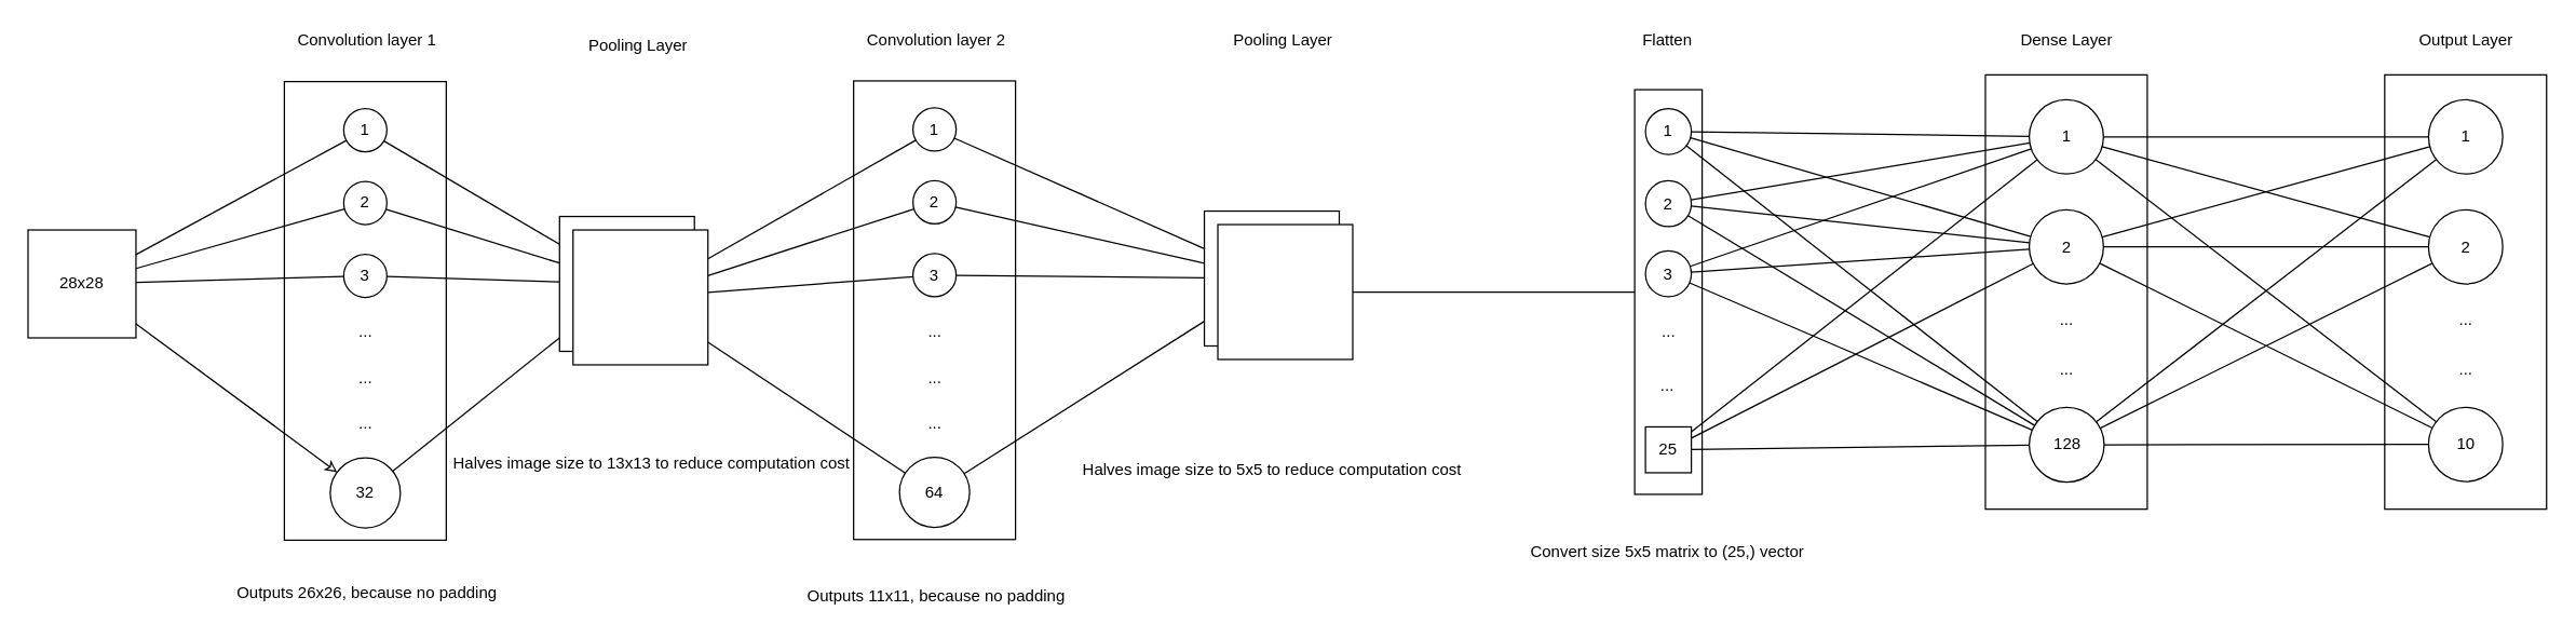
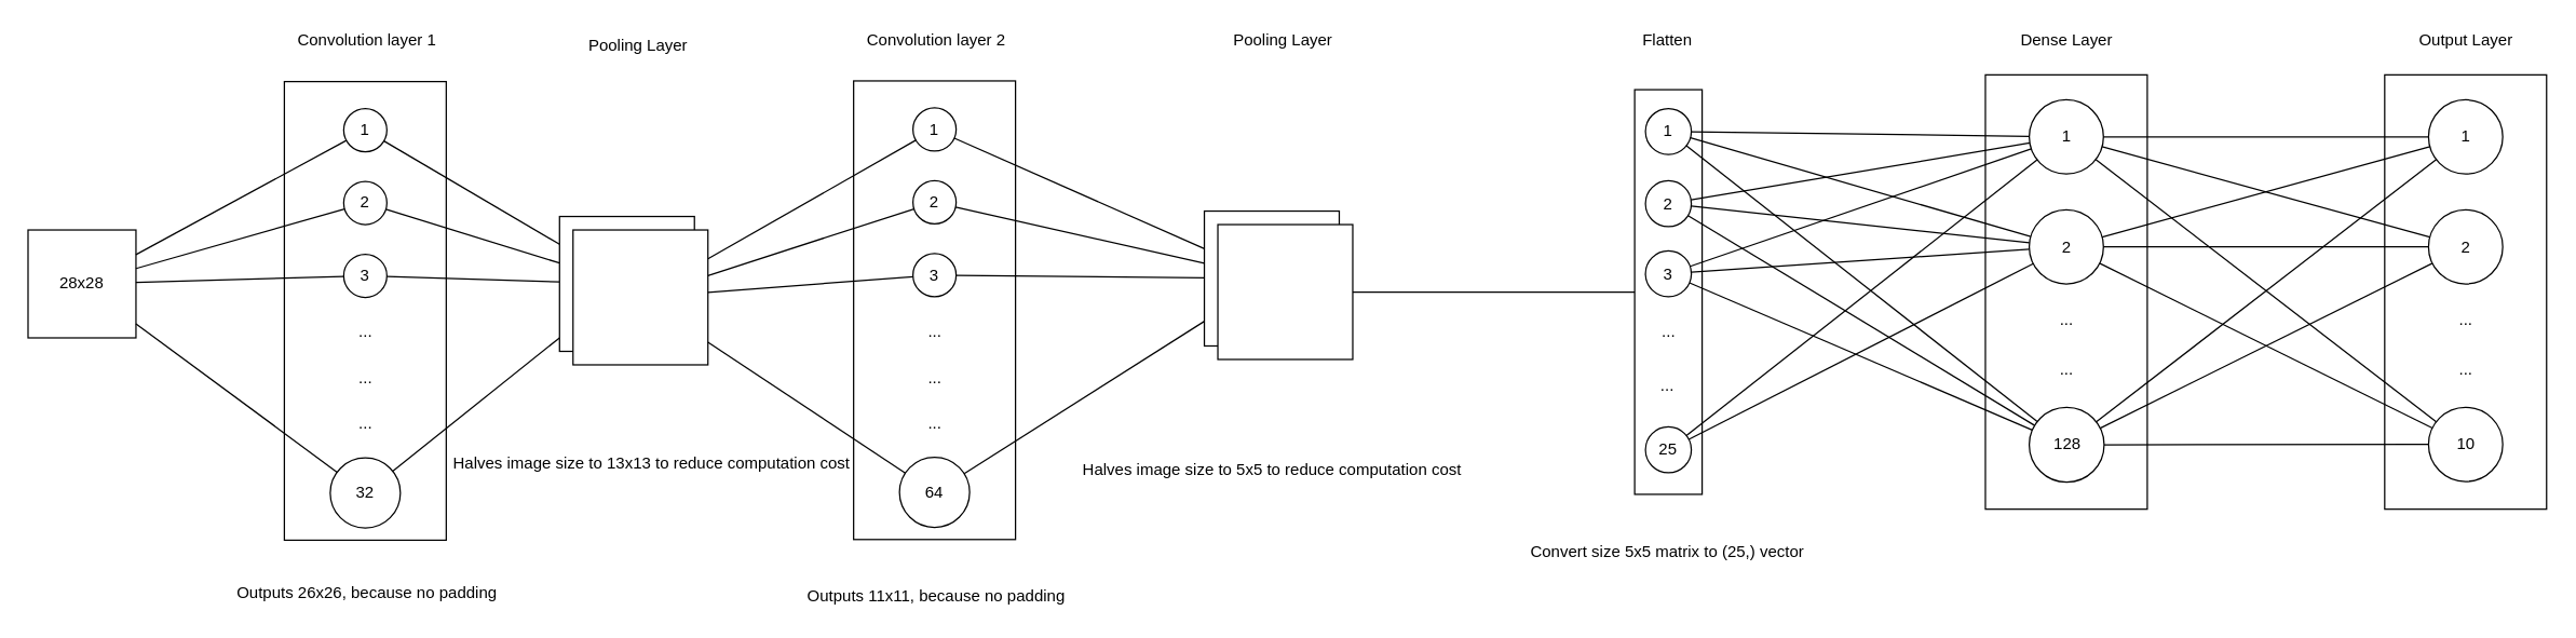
  <mxCell id="0" />
  <mxCell id="1" parent="0" />
  <mxCell id="2" value="28x28" style="whiteSpace=wrap;html=1;aspect=fixed;" parent="1" vertex="1"><mxGeometry x="20" y="170" width="80" height="80" as="geometry" /></mxCell>
  <mxCell id="3" value="" style="rounded=0;whiteSpace=wrap;html=1;" parent="1" vertex="1"><mxGeometry x="210" y="60" width="120" height="340" as="geometry" /></mxCell>
  <mxCell id="4" value="Convolution layer 1" style="text;html=1;align=center;verticalAlign=middle;resizable=0;points=[];autosize=1;" parent="1" vertex="1"><mxGeometry x="215" y="21" width="112" height="18" as="geometry" /></mxCell>
  <mxCell id="5" style="edgeStyle=none;rounded=0;orthogonalLoop=1;jettySize=auto;html=1;endArrow=none;endFill=0;" edge="1" parent="1" source="6" target="20"><mxGeometry relative="1" as="geometry" /></mxCell>
  <mxCell id="6" value="1" style="ellipse;whiteSpace=wrap;html=1;aspect=fixed;" vertex="1" parent="1"><mxGeometry x="254" y="80" width="32" height="32" as="geometry" /></mxCell>
  <mxCell id="7" style="edgeStyle=none;rounded=0;orthogonalLoop=1;jettySize=auto;html=1;endArrow=none;endFill=0;" edge="1" parent="1" source="8" target="20"><mxGeometry relative="1" as="geometry" /></mxCell>
  <mxCell id="8" value="2" style="ellipse;whiteSpace=wrap;html=1;aspect=fixed;" vertex="1" parent="1"><mxGeometry x="254" y="134" width="32" height="32" as="geometry" /></mxCell>
  <mxCell id="9" style="edgeStyle=none;rounded=0;orthogonalLoop=1;jettySize=auto;html=1;endArrow=none;endFill=0;" edge="1" parent="1" source="10" target="20"><mxGeometry relative="1" as="geometry" /></mxCell>
  <mxCell id="10" value="3" style="ellipse;whiteSpace=wrap;html=1;aspect=fixed;" vertex="1" parent="1"><mxGeometry x="254" y="188" width="32" height="32" as="geometry" /></mxCell>
  <mxCell id="11" value="..." style="text;html=1;align=center;verticalAlign=middle;resizable=0;points=[];autosize=1;" vertex="1" parent="1"><mxGeometry x="260" y="237" width="20" height="18" as="geometry" /></mxCell>
  <mxCell id="12" value="..." style="text;html=1;align=center;verticalAlign=middle;resizable=0;points=[];autosize=1;" vertex="1" parent="1"><mxGeometry x="260" y="271" width="20" height="18" as="geometry" /></mxCell>
  <mxCell id="13" value="..." style="text;html=1;align=center;verticalAlign=middle;resizable=0;points=[];autosize=1;" vertex="1" parent="1"><mxGeometry x="260" y="305" width="20" height="18" as="geometry" /></mxCell>
  <mxCell id="14" style="edgeStyle=none;rounded=0;orthogonalLoop=1;jettySize=auto;html=1;endArrow=none;endFill=0;" edge="1" parent="1" source="15" target="20"><mxGeometry relative="1" as="geometry" /></mxCell>
  <mxCell id="15" value="32" style="ellipse;whiteSpace=wrap;html=1;aspect=fixed;" vertex="1" parent="1"><mxGeometry x="244" y="339" width="52" height="52" as="geometry" /></mxCell>
  <mxCell id="16" style="rounded=0;orthogonalLoop=1;jettySize=auto;html=1;endArrow=none;endFill=0;" edge="1" parent="1" source="2" target="6"><mxGeometry relative="1" as="geometry" /></mxCell>
  <mxCell id="17" style="rounded=0;orthogonalLoop=1;jettySize=auto;html=1;endArrow=none;endFill=0;" edge="1" parent="1" source="2" target="8"><mxGeometry relative="1" as="geometry"><mxPoint x="110" y="198.286" as="sourcePoint" /><mxPoint x="265.938" y="113.633" as="targetPoint" /></mxGeometry></mxCell>
  <mxCell id="18" style="rounded=0;orthogonalLoop=1;jettySize=auto;html=1;endArrow=none;endFill=0;" edge="1" parent="1" source="2" target="10"><mxGeometry relative="1" as="geometry"><mxPoint x="120" y="208.286" as="sourcePoint" /><mxPoint x="275.938" y="123.633" as="targetPoint" /></mxGeometry></mxCell>
- <mxCell id="19" style="rounded=0;orthogonalLoop=1;jettySize=auto;html=1;endArrow=classic;endFill=0;" edge="1" parent="1" source="2" target="15"><mxGeometry relative="1" as="geometry"><mxPoint x="110" y="218.857" as="sourcePoint" /><mxPoint x="264.007" y="214.457" as="targetPoint" /></mxGeometry></mxCell>
+ <mxCell id="19" style="rounded=0;orthogonalLoop=1;jettySize=auto;html=1;endArrow=none;endFill=0;" edge="1" parent="1" source="2" target="15"><mxGeometry relative="1" as="geometry"><mxPoint x="110" y="218.857" as="sourcePoint" /><mxPoint x="264.007" y="214.457" as="targetPoint" /></mxGeometry></mxCell>
  <mxCell id="20" value="" style="whiteSpace=wrap;html=1;aspect=fixed;" vertex="1" parent="1"><mxGeometry x="414" y="160" width="100" height="100" as="geometry" /></mxCell>
  <mxCell id="21" value="" style="whiteSpace=wrap;html=1;aspect=fixed;" vertex="1" parent="1"><mxGeometry x="424" y="170" width="100" height="100" as="geometry" /></mxCell>
  <mxCell id="22" value="Pooling Layer" style="text;html=1;align=center;verticalAlign=middle;resizable=0;points=[];autosize=1;" vertex="1" parent="1"><mxGeometry x="430" y="25" width="84" height="18" as="geometry" /></mxCell>
  <mxCell id="23" value="" style="rounded=0;whiteSpace=wrap;html=1;" vertex="1" parent="1"><mxGeometry x="632" y="59.5" width="120" height="340" as="geometry" /></mxCell>
  <mxCell id="24" value="Convolution layer 2" style="text;html=1;align=center;verticalAlign=middle;resizable=0;points=[];autosize=1;" vertex="1" parent="1"><mxGeometry x="637" y="20.5" width="112" height="18" as="geometry" /></mxCell>
  <mxCell id="25" style="edgeStyle=none;rounded=0;orthogonalLoop=1;jettySize=auto;html=1;endArrow=none;endFill=0;" edge="1" parent="1" source="26" target="36"><mxGeometry relative="1" as="geometry" /></mxCell>
  <mxCell id="26" value="1" style="ellipse;whiteSpace=wrap;html=1;aspect=fixed;" vertex="1" parent="1"><mxGeometry x="676" y="79.5" width="32" height="32" as="geometry" /></mxCell>
  <mxCell id="27" style="edgeStyle=none;rounded=0;orthogonalLoop=1;jettySize=auto;html=1;endArrow=none;endFill=0;" edge="1" parent="1" source="28" target="36"><mxGeometry relative="1" as="geometry" /></mxCell>
  <mxCell id="28" value="2" style="ellipse;whiteSpace=wrap;html=1;aspect=fixed;" vertex="1" parent="1"><mxGeometry x="676" y="133.5" width="32" height="32" as="geometry" /></mxCell>
  <mxCell id="29" style="edgeStyle=none;rounded=0;orthogonalLoop=1;jettySize=auto;html=1;endArrow=none;endFill=0;" edge="1" parent="1" source="30" target="36"><mxGeometry relative="1" as="geometry" /></mxCell>
  <mxCell id="30" value="3" style="ellipse;whiteSpace=wrap;html=1;aspect=fixed;" vertex="1" parent="1"><mxGeometry x="676" y="187.5" width="32" height="32" as="geometry" /></mxCell>
  <mxCell id="31" value="..." style="text;html=1;align=center;verticalAlign=middle;resizable=0;points=[];autosize=1;" vertex="1" parent="1"><mxGeometry x="682" y="236.5" width="20" height="18" as="geometry" /></mxCell>
  <mxCell id="32" value="..." style="text;html=1;align=center;verticalAlign=middle;resizable=0;points=[];autosize=1;" vertex="1" parent="1"><mxGeometry x="682" y="270.5" width="20" height="18" as="geometry" /></mxCell>
  <mxCell id="33" value="..." style="text;html=1;align=center;verticalAlign=middle;resizable=0;points=[];autosize=1;" vertex="1" parent="1"><mxGeometry x="682" y="304.5" width="20" height="18" as="geometry" /></mxCell>
  <mxCell id="34" style="edgeStyle=none;rounded=0;orthogonalLoop=1;jettySize=auto;html=1;endArrow=none;endFill=0;" edge="1" parent="1" source="35" target="36"><mxGeometry relative="1" as="geometry" /></mxCell>
  <mxCell id="35" value="64" style="ellipse;whiteSpace=wrap;html=1;aspect=fixed;" vertex="1" parent="1"><mxGeometry x="666" y="338.5" width="52" height="52" as="geometry" /></mxCell>
  <mxCell id="36" value="" style="whiteSpace=wrap;html=1;aspect=fixed;" vertex="1" parent="1"><mxGeometry x="892" y="156" width="100" height="100" as="geometry" /></mxCell>
  <mxCell id="37" style="edgeStyle=none;rounded=0;orthogonalLoop=1;jettySize=auto;html=1;endArrow=none;endFill=0;" edge="1" parent="1" source="38" target="45"><mxGeometry relative="1" as="geometry" /></mxCell>
  <mxCell id="38" value="" style="whiteSpace=wrap;html=1;aspect=fixed;" vertex="1" parent="1"><mxGeometry x="902" y="166" width="100" height="100" as="geometry" /></mxCell>
  <mxCell id="39" value="Pooling Layer" style="text;html=1;align=center;verticalAlign=middle;resizable=0;points=[];autosize=1;" vertex="1" parent="1"><mxGeometry x="908" y="21" width="84" height="18" as="geometry" /></mxCell>
  <mxCell id="40" value="Outputs 26x26, because no padding" style="text;html=1;align=center;verticalAlign=middle;resizable=0;points=[];autosize=1;" vertex="1" parent="1"><mxGeometry x="169.5" y="430" width="203" height="18" as="geometry" /></mxCell>
  <mxCell id="41" value="Halves image size to 13x13 to reduce computation cost" style="text;html=1;align=center;verticalAlign=middle;resizable=0;points=[];autosize=1;" vertex="1" parent="1"><mxGeometry x="330" y="334" width="304" height="18" as="geometry" /></mxCell>
  <mxCell id="42" value="Outputs 11x11, because no padding" style="text;html=1;align=center;verticalAlign=middle;resizable=0;points=[];autosize=1;" vertex="1" parent="1"><mxGeometry x="592.5" y="433" width="201" height="18" as="geometry" /></mxCell>
  <mxCell id="43" value="Halves image size to 5x5 to reduce computation cost" style="text;html=1;align=center;verticalAlign=middle;resizable=0;points=[];autosize=1;" vertex="1" parent="1"><mxGeometry x="796.5" y="339" width="291" height="18" as="geometry" /></mxCell>
  <mxCell id="44" value="Flatten" style="text;html=1;align=center;verticalAlign=middle;resizable=0;points=[];autosize=1;" vertex="1" parent="1"><mxGeometry x="1211" y="20.5" width="47" height="18" as="geometry" /></mxCell>
  <mxCell id="45" value="" style="rounded=0;whiteSpace=wrap;html=1;" vertex="1" parent="1"><mxGeometry x="1211" y="66" width="50" height="300" as="geometry" /></mxCell>
  <mxCell id="46" value="Convert size 5x5 matrix to (25,) vector" style="text;html=1;align=center;verticalAlign=middle;resizable=0;points=[];autosize=1;" vertex="1" parent="1"><mxGeometry x="1126.5" y="400" width="216" height="18" as="geometry" /></mxCell>
  <mxCell id="47" value="1" style="ellipse;whiteSpace=wrap;html=1;aspect=fixed;" vertex="1" parent="1"><mxGeometry x="1219" y="80" width="34" height="34" as="geometry" /></mxCell>
  <mxCell id="48" value="2" style="ellipse;whiteSpace=wrap;html=1;aspect=fixed;" vertex="1" parent="1"><mxGeometry x="1219" y="133.5" width="34" height="34" as="geometry" /></mxCell>
  <mxCell id="49" value="3" style="ellipse;whiteSpace=wrap;html=1;aspect=fixed;" vertex="1" parent="1"><mxGeometry x="1219" y="185.5" width="34" height="34" as="geometry" /></mxCell>
- <mxCell id="50" value="25" style="whiteSpace=wrap;html=1;aspect=fixed;rounded=0;" vertex="1" parent="1"><mxGeometry x="1219" y="316" width="34" height="34" as="geometry" /></mxCell>
+ <mxCell id="50" value="25" style="ellipse;whiteSpace=wrap;html=1;aspect=fixed;" vertex="1" parent="1"><mxGeometry x="1219" y="316" width="34" height="34" as="geometry" /></mxCell>
  <mxCell id="51" value="..." style="text;html=1;align=center;verticalAlign=middle;resizable=0;points=[];autosize=1;" vertex="1" parent="1"><mxGeometry x="1226" y="236.5" width="20" height="18" as="geometry" /></mxCell>
  <mxCell id="52" value="..." style="text;html=1;align=center;verticalAlign=middle;resizable=0;points=[];autosize=1;" vertex="1" parent="1"><mxGeometry x="1224.5" y="277" width="20" height="18" as="geometry" /></mxCell>
  <mxCell id="53" value="" style="rounded=0;whiteSpace=wrap;html=1;" vertex="1" parent="1"><mxGeometry x="1471" y="55" width="120" height="322" as="geometry" /></mxCell>
  <mxCell id="54" value="Dense Layer" style="text;html=1;align=center;verticalAlign=middle;resizable=0;points=[];autosize=1;" vertex="1" parent="1"><mxGeometry x="1492" y="21" width="78" height="18" as="geometry" /></mxCell>
  <mxCell id="55" value="1" style="ellipse;whiteSpace=wrap;html=1;aspect=fixed;" vertex="1" parent="1"><mxGeometry x="1503.5" y="73.5" width="55" height="55" as="geometry" /></mxCell>
  <mxCell id="56" value="2" style="ellipse;whiteSpace=wrap;html=1;aspect=fixed;" vertex="1" parent="1"><mxGeometry x="1503.5" y="155" width="55" height="55" as="geometry" /></mxCell>
  <mxCell id="57" value="128" style="ellipse;whiteSpace=wrap;html=1;aspect=fixed;" vertex="1" parent="1"><mxGeometry x="1503.5" y="301.5" width="55.5" height="55.5" as="geometry" /></mxCell>
  <mxCell id="58" value="..." style="text;html=1;align=center;verticalAlign=middle;resizable=0;points=[];autosize=1;" vertex="1" parent="1"><mxGeometry x="1521" y="227.5" width="20" height="18" as="geometry" /></mxCell>
  <mxCell id="59" value="..." style="text;html=1;align=center;verticalAlign=middle;resizable=0;points=[];autosize=1;" vertex="1" parent="1"><mxGeometry x="1521" y="264.5" width="20" height="18" as="geometry" /></mxCell>
  <mxCell id="60" style="edgeStyle=none;rounded=0;orthogonalLoop=1;jettySize=auto;html=1;endArrow=none;endFill=0;" edge="1" parent="1" source="21" target="26"><mxGeometry relative="1" as="geometry" /></mxCell>
  <mxCell id="61" style="edgeStyle=none;rounded=0;orthogonalLoop=1;jettySize=auto;html=1;endArrow=none;endFill=0;" edge="1" parent="1" source="21" target="28"><mxGeometry relative="1" as="geometry" /></mxCell>
  <mxCell id="62" style="edgeStyle=none;rounded=0;orthogonalLoop=1;jettySize=auto;html=1;endArrow=none;endFill=0;" edge="1" parent="1" source="21" target="30"><mxGeometry relative="1" as="geometry" /></mxCell>
  <mxCell id="63" style="edgeStyle=none;rounded=0;orthogonalLoop=1;jettySize=auto;html=1;endArrow=none;endFill=0;" edge="1" parent="1" source="21" target="35"><mxGeometry relative="1" as="geometry" /></mxCell>
  <mxCell id="64" style="edgeStyle=none;rounded=0;orthogonalLoop=1;jettySize=auto;html=1;endArrow=none;endFill=0;" edge="1" parent="1" source="47" target="55"><mxGeometry relative="1" as="geometry" /></mxCell>
  <mxCell id="65" style="edgeStyle=none;rounded=0;orthogonalLoop=1;jettySize=auto;html=1;endArrow=none;endFill=0;" edge="1" parent="1" source="47" target="56"><mxGeometry relative="1" as="geometry" /></mxCell>
  <mxCell id="66" style="edgeStyle=none;rounded=0;orthogonalLoop=1;jettySize=auto;html=1;endArrow=none;endFill=0;" edge="1" parent="1" source="47" target="57"><mxGeometry relative="1" as="geometry" /></mxCell>
  <mxCell id="67" style="edgeStyle=none;rounded=0;orthogonalLoop=1;jettySize=auto;html=1;endArrow=none;endFill=0;" edge="1" parent="1" source="48" target="55"><mxGeometry relative="1" as="geometry" /></mxCell>
  <mxCell id="68" style="edgeStyle=none;rounded=0;orthogonalLoop=1;jettySize=auto;html=1;endArrow=none;endFill=0;" edge="1" parent="1" source="48" target="56"><mxGeometry relative="1" as="geometry" /></mxCell>
  <mxCell id="69" style="edgeStyle=none;rounded=0;orthogonalLoop=1;jettySize=auto;html=1;endArrow=none;endFill=0;" edge="1" parent="1" source="48" target="57"><mxGeometry relative="1" as="geometry" /></mxCell>
  <mxCell id="70" style="edgeStyle=none;rounded=0;orthogonalLoop=1;jettySize=auto;html=1;endArrow=none;endFill=0;" edge="1" parent="1" source="49" target="55"><mxGeometry relative="1" as="geometry" /></mxCell>
  <mxCell id="71" style="edgeStyle=none;rounded=0;orthogonalLoop=1;jettySize=auto;html=1;endArrow=none;endFill=0;" edge="1" parent="1" source="49" target="56"><mxGeometry relative="1" as="geometry" /></mxCell>
  <mxCell id="72" style="edgeStyle=none;rounded=0;orthogonalLoop=1;jettySize=auto;html=1;endArrow=none;endFill=0;" edge="1" parent="1" source="49" target="57"><mxGeometry relative="1" as="geometry" /></mxCell>
  <mxCell id="73" style="edgeStyle=none;rounded=0;orthogonalLoop=1;jettySize=auto;html=1;endArrow=none;endFill=0;" edge="1" parent="1" source="50" target="55"><mxGeometry relative="1" as="geometry" /></mxCell>
  <mxCell id="74" style="edgeStyle=none;rounded=0;orthogonalLoop=1;jettySize=auto;html=1;endArrow=none;endFill=0;" edge="1" parent="1" source="50" target="56"><mxGeometry relative="1" as="geometry" /></mxCell>
- <mxCell id="75" style="edgeStyle=none;rounded=0;orthogonalLoop=1;jettySize=auto;html=1;endArrow=none;endFill=0;" edge="1" parent="1" source="50" target="57"><mxGeometry relative="1" as="geometry" /></mxCell>
  <mxCell id="76" value="Output Layer" style="text;html=1;align=center;verticalAlign=middle;resizable=0;points=[];autosize=1;" vertex="1" parent="1"><mxGeometry x="1787" y="20.5" width="80" height="18" as="geometry" /></mxCell>
  <mxCell id="77" value="" style="rounded=0;whiteSpace=wrap;html=1;" vertex="1" parent="1"><mxGeometry x="1767" y="55" width="120" height="322" as="geometry" /></mxCell>
  <mxCell id="78" value="1" style="ellipse;whiteSpace=wrap;html=1;aspect=fixed;" vertex="1" parent="1"><mxGeometry x="1799.5" y="73.5" width="55" height="55" as="geometry" /></mxCell>
  <mxCell id="79" value="2" style="ellipse;whiteSpace=wrap;html=1;aspect=fixed;" vertex="1" parent="1"><mxGeometry x="1799.5" y="155" width="55" height="55" as="geometry" /></mxCell>
  <mxCell id="80" value="10" style="ellipse;whiteSpace=wrap;html=1;aspect=fixed;" vertex="1" parent="1"><mxGeometry x="1799.5" y="301.5" width="55" height="55" as="geometry" /></mxCell>
  <mxCell id="81" value="..." style="text;html=1;align=center;verticalAlign=middle;resizable=0;points=[];autosize=1;" vertex="1" parent="1"><mxGeometry x="1817" y="227.5" width="20" height="18" as="geometry" /></mxCell>
  <mxCell id="82" value="..." style="text;html=1;align=center;verticalAlign=middle;resizable=0;points=[];autosize=1;" vertex="1" parent="1"><mxGeometry x="1817" y="264.5" width="20" height="18" as="geometry" /></mxCell>
  <mxCell id="83" style="edgeStyle=none;rounded=0;orthogonalLoop=1;jettySize=auto;html=1;endArrow=none;endFill=0;" edge="1" parent="1" source="55" target="78"><mxGeometry relative="1" as="geometry" /></mxCell>
  <mxCell id="84" style="edgeStyle=none;rounded=0;orthogonalLoop=1;jettySize=auto;html=1;endArrow=none;endFill=0;" edge="1" parent="1" source="55" target="79"><mxGeometry relative="1" as="geometry" /></mxCell>
  <mxCell id="85" style="edgeStyle=none;rounded=0;orthogonalLoop=1;jettySize=auto;html=1;endArrow=none;endFill=0;" edge="1" parent="1" source="55" target="80"><mxGeometry relative="1" as="geometry" /></mxCell>
  <mxCell id="86" style="edgeStyle=none;rounded=0;orthogonalLoop=1;jettySize=auto;html=1;endArrow=none;endFill=0;" edge="1" parent="1" source="56" target="78"><mxGeometry relative="1" as="geometry" /></mxCell>
  <mxCell id="87" style="edgeStyle=none;rounded=0;orthogonalLoop=1;jettySize=auto;html=1;endArrow=none;endFill=0;" edge="1" parent="1" source="56" target="79"><mxGeometry relative="1" as="geometry" /></mxCell>
  <mxCell id="88" style="edgeStyle=none;rounded=0;orthogonalLoop=1;jettySize=auto;html=1;endArrow=none;endFill=0;" edge="1" parent="1" source="56" target="80"><mxGeometry relative="1" as="geometry" /></mxCell>
  <mxCell id="89" style="edgeStyle=none;rounded=0;orthogonalLoop=1;jettySize=auto;html=1;endArrow=none;endFill=0;" edge="1" parent="1" source="57" target="78"><mxGeometry relative="1" as="geometry" /></mxCell>
  <mxCell id="90" style="edgeStyle=none;rounded=0;orthogonalLoop=1;jettySize=auto;html=1;endArrow=none;endFill=0;" edge="1" parent="1" source="57" target="79"><mxGeometry relative="1" as="geometry" /></mxCell>
  <mxCell id="91" style="edgeStyle=none;rounded=0;orthogonalLoop=1;jettySize=auto;html=1;endArrow=none;endFill=0;" edge="1" parent="1" source="57" target="80"><mxGeometry relative="1" as="geometry" /></mxCell>
